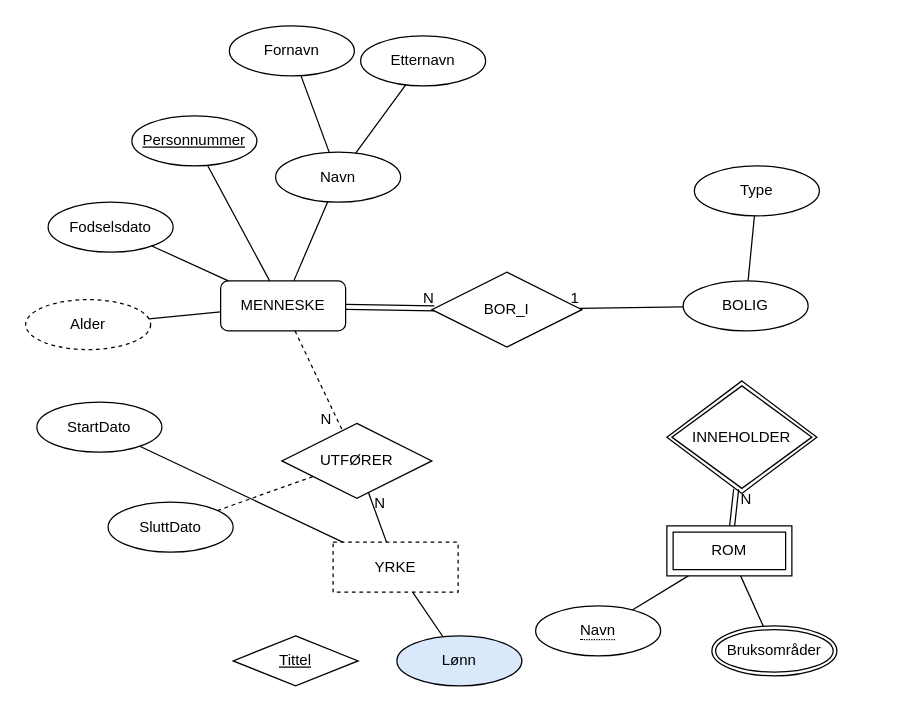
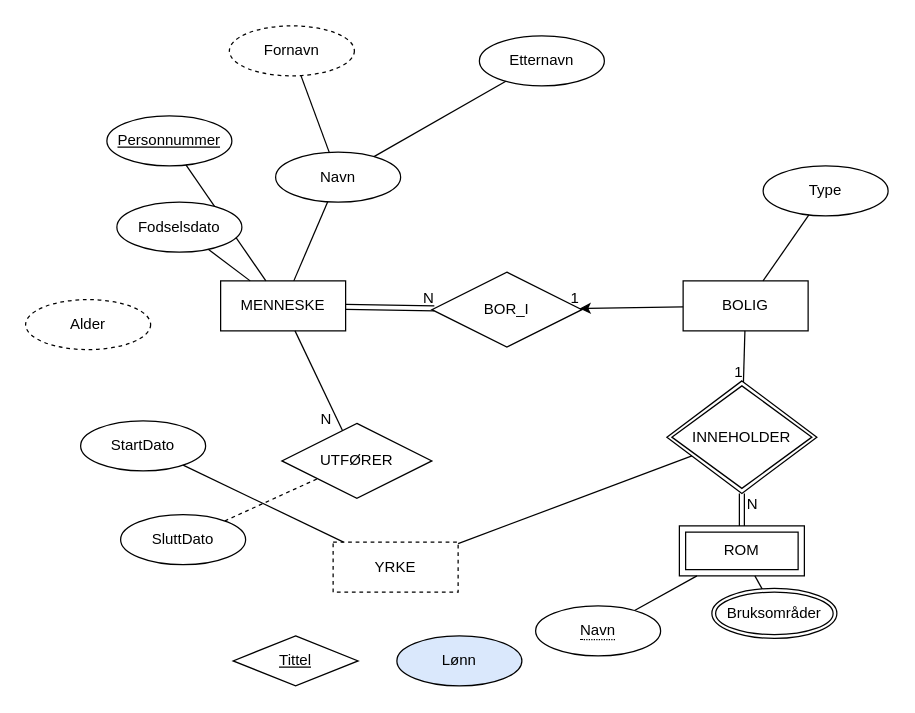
  <mxCell id="0" />
  <mxCell id="1" parent="0" />
- <mxCell id="2" value="MENNESKE" style="whiteSpace=wrap;html=1;align=center;rounded=1;" parent="1" vertex="1"><mxGeometry x="176" y="224" width="100" height="40" as="geometry" /></mxCell>
- <mxCell id="3" value="Personnummer" style="ellipse;whiteSpace=wrap;html=1;align=center;fontStyle=4;" parent="1" vertex="1"><mxGeometry x="105" y="92" width="100" height="40" as="geometry" /></mxCell>
+ <mxCell id="2" value="MENNESKE" style="whiteSpace=wrap;html=1;align=center;" parent="1" vertex="1"><mxGeometry x="176" y="224" width="100" height="40" as="geometry" /></mxCell>
+ <mxCell id="3" value="Personnummer" style="ellipse;whiteSpace=wrap;html=1;align=center;fontStyle=4;" parent="1" vertex="1"><mxGeometry x="85" y="92" width="100" height="40" as="geometry" /></mxCell>
  <mxCell id="4" value="" style="endArrow=none;html=1;rounded=0;" parent="1" source="3" target="2" edge="1"><mxGeometry relative="1" as="geometry"><mxPoint x="81" y="272" as="sourcePoint" /><mxPoint x="229" y="236" as="targetPoint" /></mxGeometry></mxCell>
  <mxCell id="5" value="Navn" style="ellipse;whiteSpace=wrap;html=1;align=center;" parent="1" vertex="1"><mxGeometry x="220" y="121" width="100" height="40" as="geometry" /></mxCell>
- <mxCell id="6" value="Etternavn" style="ellipse;whiteSpace=wrap;html=1;align=center;" parent="1" vertex="1"><mxGeometry x="288" y="28" width="100" height="40" as="geometry" /></mxCell>
- <mxCell id="7" value="Fornavn" style="ellipse;whiteSpace=wrap;html=1;align=center;" parent="1" vertex="1"><mxGeometry x="183" y="20" width="100" height="40" as="geometry" /></mxCell>
+ <mxCell id="6" value="Etternavn" style="ellipse;whiteSpace=wrap;html=1;align=center;" parent="1" vertex="1"><mxGeometry x="383" y="28" width="100" height="40" as="geometry" /></mxCell>
+ <mxCell id="7" value="Fornavn" style="ellipse;whiteSpace=wrap;html=1;align=center;dashed=1;" parent="1" vertex="1"><mxGeometry x="183" y="20" width="100" height="40" as="geometry" /></mxCell>
  <mxCell id="8" value="" style="endArrow=none;html=1;rounded=0;" parent="1" source="6" target="5" edge="1"><mxGeometry relative="1" as="geometry"><mxPoint x="146" y="244" as="sourcePoint" /><mxPoint x="306" y="244" as="targetPoint" /></mxGeometry></mxCell>
  <mxCell id="9" value="" style="endArrow=none;html=1;rounded=0;" parent="1" source="5" target="7" edge="1"><mxGeometry relative="1" as="geometry"><mxPoint x="146" y="244" as="sourcePoint" /><mxPoint x="306" y="244" as="targetPoint" /></mxGeometry></mxCell>
  <mxCell id="10" value="" style="endArrow=none;html=1;rounded=0;" parent="1" source="5" target="2" edge="1"><mxGeometry relative="1" as="geometry"><mxPoint x="146" y="244" as="sourcePoint" /><mxPoint x="306" y="244" as="targetPoint" /></mxGeometry></mxCell>
- <mxCell id="11" value="Fodselsdato" style="ellipse;whiteSpace=wrap;html=1;align=center;" parent="1" vertex="1"><mxGeometry x="38" y="161" width="100" height="40" as="geometry" /></mxCell>
+ <mxCell id="11" value="Fodselsdato" style="ellipse;whiteSpace=wrap;html=1;align=center;" parent="1" vertex="1"><mxGeometry x="93" y="161" width="100" height="40" as="geometry" /></mxCell>
  <mxCell id="12" value="" style="endArrow=none;html=1;rounded=0;" parent="1" source="11" target="2" edge="1"><mxGeometry relative="1" as="geometry"><mxPoint x="146" y="244" as="sourcePoint" /><mxPoint x="306" y="244" as="targetPoint" /></mxGeometry></mxCell>
  <mxCell id="13" value="Alder" style="ellipse;whiteSpace=wrap;html=1;align=center;dashed=1;" parent="1" vertex="1"><mxGeometry x="20" y="239" width="100" height="40" as="geometry" /></mxCell>
- <mxCell id="14" value="" style="endArrow=none;html=1;rounded=0;" parent="1" source="2" target="13" edge="1"><mxGeometry relative="1" as="geometry"><mxPoint x="152" y="302" as="sourcePoint" /><mxPoint x="312" y="302" as="targetPoint" /></mxGeometry></mxCell>
  <mxCell id="15" value="BOR_I" style="shape=rhombus;perimeter=rhombusPerimeter;whiteSpace=wrap;html=1;align=center;" parent="1" vertex="1"><mxGeometry x="345" y="217" width="120" height="60" as="geometry" /></mxCell>
- <mxCell id="16" value="BOLIG" style="ellipse;whiteSpace=wrap;html=1;align=center;" parent="1" vertex="1"><mxGeometry x="546" y="224" width="100" height="40" as="geometry" /></mxCell>
- <mxCell id="17" value="" style="endArrow=none;html=1;rounded=0;" parent="1" source="16" target="15" edge="1"><mxGeometry relative="1" as="geometry"><mxPoint x="293" y="373" as="sourcePoint" /><mxPoint x="453" y="373" as="targetPoint" /></mxGeometry></mxCell>
+ <mxCell id="16" value="BOLIG" style="whiteSpace=wrap;html=1;align=center;" parent="1" vertex="1"><mxGeometry x="546" y="224" width="100" height="40" as="geometry" /></mxCell>
+ <mxCell id="17" value="" style="endArrow=classic;html=1;rounded=0;" parent="1" source="16" target="15" edge="1"><mxGeometry relative="1" as="geometry"><mxPoint x="293" y="373" as="sourcePoint" /><mxPoint x="453" y="373" as="targetPoint" /></mxGeometry></mxCell>
  <mxCell id="18" value="1" style="resizable=0;html=1;align=right;verticalAlign=bottom;" parent="17" connectable="0" vertex="1"><mxGeometry x="1" relative="1" as="geometry" /></mxCell>
  <mxCell id="19" value="" style="endArrow=none;html=1;rounded=0;shape=link;" parent="1" source="2" target="15" edge="1"><mxGeometry relative="1" as="geometry"><mxPoint x="200" y="360" as="sourcePoint" /><mxPoint x="360" y="360" as="targetPoint" /></mxGeometry></mxCell>
  <mxCell id="20" value="N" style="resizable=0;html=1;align=right;verticalAlign=bottom;" parent="19" connectable="0" vertex="1"><mxGeometry x="1" relative="1" as="geometry" /></mxCell>
- <mxCell id="21" value="Type" style="ellipse;whiteSpace=wrap;html=1;align=center;" parent="1" vertex="1"><mxGeometry x="555" y="132" width="100" height="40" as="geometry" /></mxCell>
+ <mxCell id="21" value="Type" style="ellipse;whiteSpace=wrap;html=1;align=center;" parent="1" vertex="1"><mxGeometry x="610" y="132" width="100" height="40" as="geometry" /></mxCell>
  <mxCell id="22" value="" style="endArrow=none;html=1;rounded=0;" parent="1" source="21" target="16" edge="1"><mxGeometry relative="1" as="geometry"><mxPoint x="290" y="216" as="sourcePoint" /><mxPoint x="450" y="216" as="targetPoint" /></mxGeometry></mxCell>
  <mxCell id="23" value="INNEHOLDER" style="shape=rhombus;double=1;perimeter=rhombusPerimeter;whiteSpace=wrap;html=1;align=center;" parent="1" vertex="1"><mxGeometry x="533" y="304" width="120" height="90" as="geometry" /></mxCell>
- <mxCell id="24" value="ROM" style="shape=ext;margin=3;double=1;whiteSpace=wrap;html=1;align=center;" parent="1" vertex="1"><mxGeometry x="533" y="420" width="100" height="40" as="geometry" /></mxCell>
+ <mxCell id="24" value="ROM" style="shape=ext;margin=3;double=1;whiteSpace=wrap;html=1;align=center;" parent="1" vertex="1"><mxGeometry x="543" y="420" width="100" height="40" as="geometry" /></mxCell>
+ <mxCell id="25" value="" style="endArrow=none;html=1;rounded=0;" parent="1" source="16" target="23" edge="1"><mxGeometry relative="1" as="geometry"><mxPoint x="150" y="353" as="sourcePoint" /><mxPoint x="310" y="353" as="targetPoint" /></mxGeometry></mxCell>
+ <mxCell id="26" value="1" style="resizable=0;html=1;align=right;verticalAlign=bottom;" parent="25" connectable="0" vertex="1"><mxGeometry x="1" relative="1" as="geometry" /></mxCell>
  <mxCell id="27" value="" style="endArrow=none;html=1;rounded=0;shape=link;" parent="1" source="24" target="23" edge="1"><mxGeometry relative="1" as="geometry"><mxPoint x="599" y="432" as="sourcePoint" /><mxPoint x="450" y="216" as="targetPoint" /></mxGeometry></mxCell>
  <mxCell id="28" value="N" style="resizable=0;html=1;align=right;verticalAlign=bottom;" parent="27" connectable="0" vertex="1"><mxGeometry x="1" relative="1" as="geometry"><mxPoint x="13" y="17" as="offset" /></mxGeometry></mxCell>
  <mxCell id="29" value="" style="endArrow=none;html=1;rounded=0;" parent="1" source="30" target="24" edge="1"><mxGeometry relative="1" as="geometry"><mxPoint x="449.447" y="479.242" as="sourcePoint" /><mxPoint x="317" y="349" as="targetPoint" /></mxGeometry></mxCell>
  <mxCell id="30" value="&lt;span style=&quot;border-bottom: 1px dotted&quot;&gt;Navn&lt;/span&gt;" style="ellipse;whiteSpace=wrap;html=1;align=center;" parent="1" vertex="1"><mxGeometry x="428" y="484" width="100" height="40" as="geometry" /></mxCell>
- <mxCell id="31" value="Bruksområder" style="ellipse;shape=doubleEllipse;margin=3;whiteSpace=wrap;html=1;align=center;" parent="1" vertex="1"><mxGeometry x="569" y="500" width="100" height="40" as="geometry" /></mxCell>
+ <mxCell id="31" value="Bruksområder" style="ellipse;shape=doubleEllipse;margin=3;whiteSpace=wrap;html=1;align=center;" parent="1" vertex="1"><mxGeometry x="569" y="470" width="100" height="40" as="geometry" /></mxCell>
  <mxCell id="32" value="" style="endArrow=none;html=1;rounded=0;" parent="1" source="31" target="24" edge="1"><mxGeometry relative="1" as="geometry"><mxPoint x="290" y="216" as="sourcePoint" /><mxPoint x="450" y="216" as="targetPoint" /></mxGeometry></mxCell>
  <mxCell id="33" value="UTFØRER" style="shape=rhombus;perimeter=rhombusPerimeter;whiteSpace=wrap;html=1;align=center;" parent="1" vertex="1"><mxGeometry x="225" y="338" width="120" height="60" as="geometry" /></mxCell>
  <mxCell id="34" value="YRKE" style="whiteSpace=wrap;html=1;align=center;dashed=1;" parent="1" vertex="1"><mxGeometry x="266" y="433" width="100" height="40" as="geometry" /></mxCell>
- <mxCell id="35" value="" style="endArrow=none;html=1;rounded=0;dashed=1;" parent="1" source="2" target="33" edge="1"><mxGeometry relative="1" as="geometry"><mxPoint x="157" y="302" as="sourcePoint" /><mxPoint x="317" y="302" as="targetPoint" /></mxGeometry></mxCell>
+ <mxCell id="35" value="" style="endArrow=none;html=1;rounded=0;" parent="1" source="2" target="33" edge="1"><mxGeometry relative="1" as="geometry"><mxPoint x="157" y="302" as="sourcePoint" /><mxPoint x="317" y="302" as="targetPoint" /></mxGeometry></mxCell>
  <mxCell id="36" value="N" style="resizable=0;html=1;align=right;verticalAlign=bottom;" parent="35" connectable="0" vertex="1"><mxGeometry x="1" relative="1" as="geometry"><mxPoint x="-8" as="offset" /></mxGeometry></mxCell>
- <mxCell id="37" value="" style="endArrow=none;html=1;rounded=0;" parent="1" source="34" target="33" edge="1"><mxGeometry relative="1" as="geometry"><mxPoint x="59" y="562" as="sourcePoint" /><mxPoint x="219" y="562" as="targetPoint" /></mxGeometry></mxCell>
- <mxCell id="38" value="N" style="resizable=0;html=1;align=right;verticalAlign=bottom;" parent="37" connectable="0" vertex="1"><mxGeometry x="1" relative="1" as="geometry"><mxPoint x="14" y="16" as="offset" /></mxGeometry></mxCell>
  <mxCell id="39" value="Tittel" style="rhombus;whiteSpace=wrap;html=1;align=center;fontStyle=4;" parent="1" vertex="1"><mxGeometry x="186" y="508" width="100" height="40" as="geometry" /></mxCell>
  <mxCell id="40" value="" style="endArrow=none;html=1;rounded=0;" parent="1" source="34" target="43" edge="1"><mxGeometry relative="1" as="geometry"><mxPoint x="287" y="527" as="sourcePoint" /><mxPoint x="447" y="527" as="targetPoint" /></mxGeometry></mxCell>
  <mxCell id="41" value="Lønn" style="ellipse;whiteSpace=wrap;html=1;align=center;fillColor=#dae8fc;" parent="1" vertex="1"><mxGeometry x="317" y="508" width="100" height="40" as="geometry" /></mxCell>
- <mxCell id="42" value="" style="endArrow=none;html=1;rounded=0;" parent="1" source="34" target="41" edge="1"><mxGeometry relative="1" as="geometry"><mxPoint x="150" y="553" as="sourcePoint" /><mxPoint x="310" y="553" as="targetPoint" /></mxGeometry></mxCell>
- <mxCell id="43" value="StartDato" style="ellipse;whiteSpace=wrap;html=1;align=center;" parent="1" vertex="1"><mxGeometry x="29" y="321" width="100" height="40" as="geometry" /></mxCell>
+ <mxCell id="42" value="" style="endArrow=none;html=1;rounded=0;" parent="1" source="34" target="23" edge="1"><mxGeometry relative="1" as="geometry"><mxPoint x="150" y="553" as="sourcePoint" /><mxPoint x="310" y="553" as="targetPoint" /></mxGeometry></mxCell>
+ <mxCell id="43" value="StartDato" style="ellipse;whiteSpace=wrap;html=1;align=center;" parent="1" vertex="1"><mxGeometry x="64" y="336" width="100" height="40" as="geometry" /></mxCell>
  <mxCell id="44" value="" style="endArrow=none;html=1;rounded=0;dashed=1;" parent="1" source="45" target="33" edge="1"><mxGeometry relative="1" as="geometry"><mxPoint x="56" y="454" as="sourcePoint" /><mxPoint x="216" y="454" as="targetPoint" /></mxGeometry></mxCell>
- <mxCell id="45" value="SluttDato" style="ellipse;whiteSpace=wrap;html=1;align=center;" parent="1" vertex="1"><mxGeometry x="86" y="401" width="100" height="40" as="geometry" /></mxCell>
+ <mxCell id="45" value="SluttDato" style="ellipse;whiteSpace=wrap;html=1;align=center;" parent="1" vertex="1"><mxGeometry x="96" y="411" width="100" height="40" as="geometry" /></mxCell>
